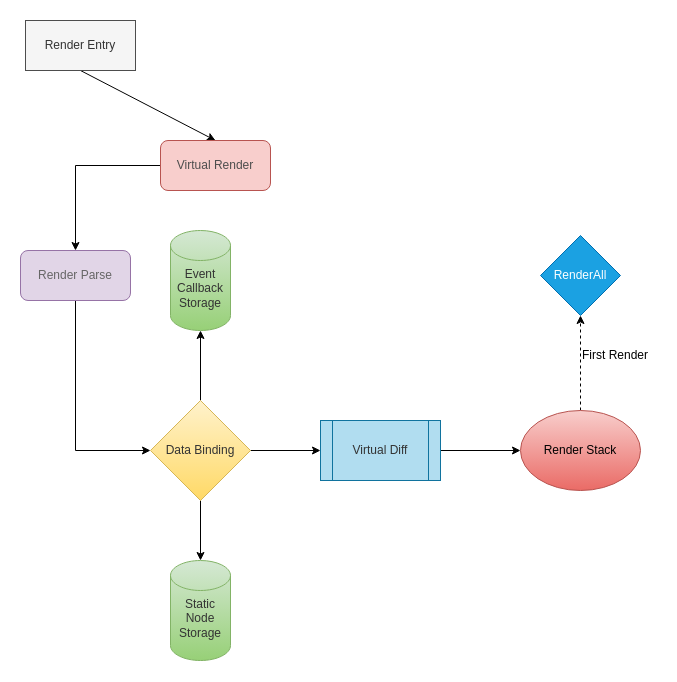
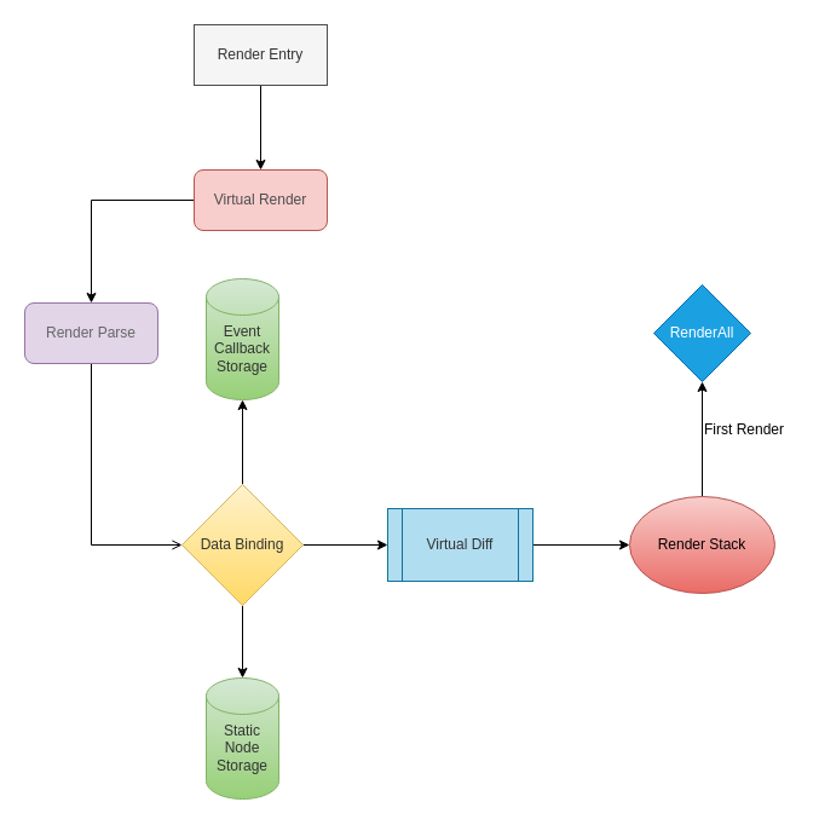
  <mxCell id="0" />
  <mxCell id="1" parent="0" />
  <mxCell id="2" style="edgeStyle=none;rounded=0;orthogonalLoop=1;jettySize=auto;html=1;exitX=0.5;exitY=1;exitDx=0;exitDy=0;entryX=0.5;entryY=0;entryDx=0;entryDy=0;" parent="1" source="3" target="5" edge="1"><mxGeometry relative="1" as="geometry" /></mxCell>
- <mxCell id="3" value="Render Entry" style="rounded=0;whiteSpace=wrap;html=1;fillColor=#f5f5f5;fontColor=#333333;strokeColor=#4D4D4D;" parent="1" vertex="1"><mxGeometry x="25" y="20" width="110" height="50" as="geometry" /></mxCell>
+ <mxCell id="3" value="Render Entry" style="rounded=0;whiteSpace=wrap;html=1;fillColor=#f5f5f5;fontColor=#333333;strokeColor=#4D4D4D;" parent="1" vertex="1"><mxGeometry x="160" y="20" width="110" height="50" as="geometry" /></mxCell>
  <mxCell id="4" style="edgeStyle=none;rounded=0;orthogonalLoop=1;jettySize=auto;html=1;exitX=0;exitY=0.5;exitDx=0;exitDy=0;fontColor=#666666;entryX=0.5;entryY=0;entryDx=0;entryDy=0;" parent="1" source="5" target="7" edge="1"><mxGeometry relative="1" as="geometry"><mxPoint x="80" y="270" as="targetPoint" /><Array as="points"><mxPoint x="75" y="165" /></Array></mxGeometry></mxCell>
  <mxCell id="5" value="Virtual Render" style="rounded=1;whiteSpace=wrap;html=1;strokeColor=#b85450;fillColor=#f8cecc;fontColor=#4D4D4D;" parent="1" vertex="1"><mxGeometry x="160" y="140" width="110" height="50" as="geometry" /></mxCell>
- <mxCell id="6" style="edgeStyle=none;rounded=0;orthogonalLoop=1;jettySize=auto;html=1;exitX=0.5;exitY=1;exitDx=0;exitDy=0;fontColor=#333333;" parent="1" source="7" target="13" edge="1"><mxGeometry relative="1" as="geometry"><mxPoint x="140" y="409" as="targetPoint" /><Array as="points"><mxPoint x="75" y="450" /></Array></mxGeometry></mxCell>
+ <mxCell id="6" style="edgeStyle=none;rounded=0;orthogonalLoop=1;jettySize=auto;html=1;exitX=0.5;exitY=1;exitDx=0;exitDy=0;fontColor=#333333;endArrow=open;" parent="1" source="7" target="13" edge="1"><mxGeometry relative="1" as="geometry"><mxPoint x="140" y="409" as="targetPoint" /><Array as="points"><mxPoint x="75" y="450" /></Array></mxGeometry></mxCell>
  <mxCell id="7" value="Render Parse" style="rounded=1;whiteSpace=wrap;html=1;strokeColor=#9673a6;fillColor=#e1d5e7;fontColor=#666666;" parent="1" vertex="1"><mxGeometry x="20" y="250" width="110" height="50" as="geometry" /></mxCell>
  <mxCell id="8" style="edgeStyle=none;rounded=0;orthogonalLoop=1;jettySize=auto;html=1;exitX=1;exitY=0.5;exitDx=0;exitDy=0;fontColor=#333333;" parent="1" source="9" target="17" edge="1"><mxGeometry relative="1" as="geometry" /></mxCell>
  <mxCell id="9" value="Virtual Diff" style="shape=process;whiteSpace=wrap;html=1;backgroundOutline=1;strokeColor=#10739e;fillColor=#b1ddf0;fontColor=#333333;" parent="1" vertex="1"><mxGeometry x="320" y="420" width="120" height="60" as="geometry" /></mxCell>
  <mxCell id="10" style="edgeStyle=none;rounded=0;orthogonalLoop=1;jettySize=auto;html=1;exitX=0.5;exitY=0;exitDx=0;exitDy=0;entryX=0.5;entryY=1;entryDx=0;entryDy=0;entryPerimeter=0;fontColor=#333333;" parent="1" source="13" target="14" edge="1"><mxGeometry relative="1" as="geometry" /></mxCell>
  <mxCell id="11" style="edgeStyle=none;rounded=0;orthogonalLoop=1;jettySize=auto;html=1;exitX=1;exitY=0.5;exitDx=0;exitDy=0;entryX=0;entryY=0.5;entryDx=0;entryDy=0;fontColor=#333333;" parent="1" source="13" target="9" edge="1"><mxGeometry relative="1" as="geometry" /></mxCell>
  <mxCell id="12" style="edgeStyle=none;rounded=0;orthogonalLoop=1;jettySize=auto;html=1;exitX=0.5;exitY=1;exitDx=0;exitDy=0;fontColor=#333333;" parent="1" source="13" target="15" edge="1"><mxGeometry relative="1" as="geometry" /></mxCell>
  <mxCell id="13" value="Data Binding" style="rhombus;whiteSpace=wrap;html=1;strokeColor=#d6b656;fillColor=#fff2cc;gradientColor=#ffd966;fontColor=#333333;" parent="1" vertex="1"><mxGeometry x="150" y="400" width="100" height="100" as="geometry" /></mxCell>
  <mxCell id="14" value="Event Callback Storage" style="shape=cylinder3;whiteSpace=wrap;html=1;boundedLbl=1;backgroundOutline=1;size=15;strokeColor=#82b366;fillColor=#d5e8d4;gradientColor=#97d077;align=center;verticalAlign=top;fontColor=#333333;" parent="1" vertex="1"><mxGeometry x="170" y="230" width="60" height="100" as="geometry" /></mxCell>
  <mxCell id="15" value="Static Node Storage" style="shape=cylinder3;whiteSpace=wrap;html=1;boundedLbl=1;backgroundOutline=1;size=15;strokeColor=#82b366;fillColor=#d5e8d4;gradientColor=#97d077;align=center;verticalAlign=top;fontColor=#333333;" parent="1" vertex="1"><mxGeometry x="170" y="560" width="60" height="100" as="geometry" /></mxCell>
- <mxCell id="16" style="edgeStyle=orthogonalEdgeStyle;rounded=0;orthogonalLoop=1;jettySize=auto;html=1;entryX=0.5;entryY=1;entryDx=0;entryDy=0;dashed=1;" edge="1" parent="1" source="17" target="18"><mxGeometry relative="1" as="geometry" /></mxCell>
+ <mxCell id="16" style="edgeStyle=orthogonalEdgeStyle;rounded=0;orthogonalLoop=1;jettySize=auto;html=1;entryX=0.5;entryY=1;entryDx=0;entryDy=0;" edge="1" parent="1" source="17" target="18"><mxGeometry relative="1" as="geometry" /></mxCell>
  <mxCell id="17" value="Render Stack" style="ellipse;whiteSpace=wrap;html=1;strokeColor=#b85450;fillColor=#f8cecc;gradientColor=#ea6b66;align=center;" parent="1" vertex="1"><mxGeometry x="520" y="410" width="120" height="80" as="geometry" /></mxCell>
  <mxCell id="18" value="RenderAll" style="rhombus;whiteSpace=wrap;html=1;fillColor=#1ba1e2;strokeColor=#006EAF;fontColor=#ffffff;" vertex="1" parent="1"><mxGeometry x="540" y="235" width="80" height="80" as="geometry" /></mxCell>
  <mxCell id="19" value="First Render" style="text;html=1;strokeColor=none;fillColor=none;align=center;verticalAlign=middle;whiteSpace=wrap;rounded=0;" vertex="1" parent="1"><mxGeometry x="575" y="345" width="80" height="20" as="geometry" /></mxCell>
